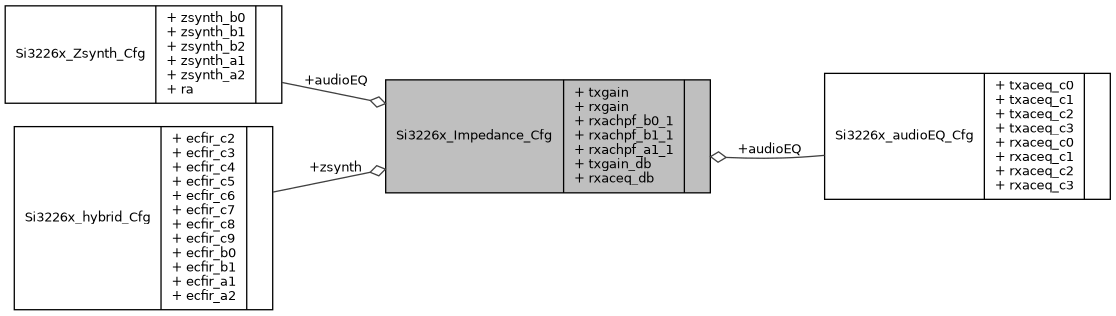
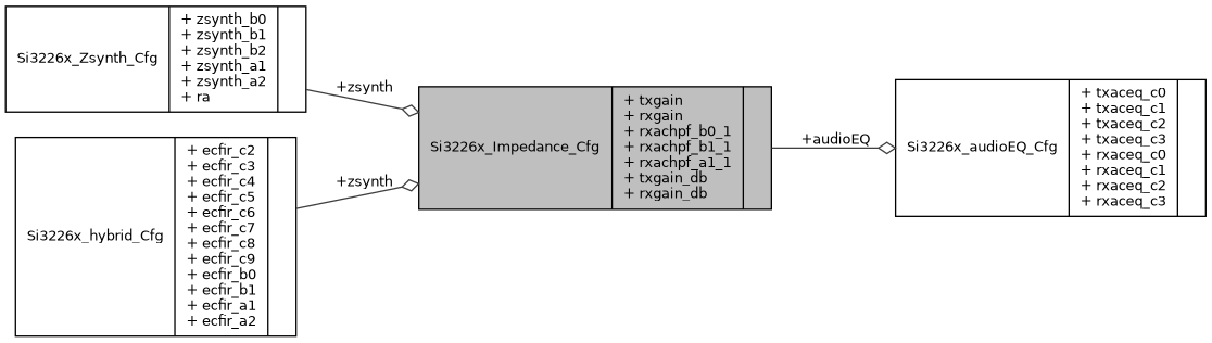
  digraph {
    rankdir=LR
    node [color=black fillcolor=white fontname=Helvetica fontsize=10 shape=record style=filled]
    edge [arrowhead=odiamond color=grey25 fontname=Helvetica fontsize=10 labelfontname=Helvetica labelfontsize=10 style=solid]
-   n1 [fillcolor=grey75 fontcolor=black height=0.2 label="{Si3226x_Impedance_Cfg\n|+ txgain\l+ rxgain\l+ rxachpf_b0_1\l+ rxachpf_b1_1\l+ rxachpf_a1_1\l+ txgain_db\l+ rxaceq_db\l|}" width=0.4]
+   n1 [fillcolor=grey75 fontcolor=black height=0.2 label="{Si3226x_Impedance_Cfg\n|+ txgain\l+ rxgain\l+ rxachpf_b0_1\l+ rxachpf_b1_1\l+ rxachpf_a1_1\l+ txgain_db\l+ rxgain_db\l|}" width=0.4]
    n2 [height=0.2 label="{Si3226x_Zsynth_Cfg\n|+ zsynth_b0\l+ zsynth_b1\l+ zsynth_b2\l+ zsynth_a1\l+ zsynth_a2\l+ ra\l|}" width=0.4]
    n3 [height=0.2 label="{Si3226x_hybrid_Cfg\n|+ ecfir_c2\l+ ecfir_c3\l+ ecfir_c4\l+ ecfir_c5\l+ ecfir_c6\l+ ecfir_c7\l+ ecfir_c8\l+ ecfir_c9\l+ ecfir_b0\l+ ecfir_b1\l+ ecfir_a1\l+ ecfir_a2\l|}" width=0.4]
    n4 [height=0.2 label="{Si3226x_audioEQ_Cfg\n|+ txaceq_c0\l+ txaceq_c1\l+ txaceq_c2\l+ txaceq_c3\l+ rxaceq_c0\l+ rxaceq_c1\l+ rxaceq_c2\l+ rxaceq_c3\l|}" width=0.4]
-   n2 -> n1 [label=" +audioEQ"]
+   n2 -> n1 [label=" +zsynth"]
    n3 -> n1 [label=" +zsynth"]
-   n4 -> n1 [label=" +audioEQ"]
+   n1 -> n4 [label=" +audioEQ"]
  }
